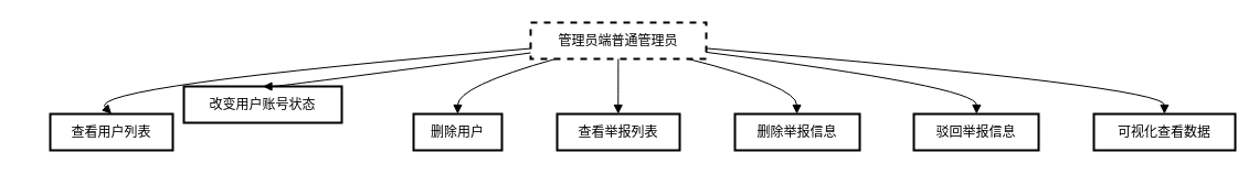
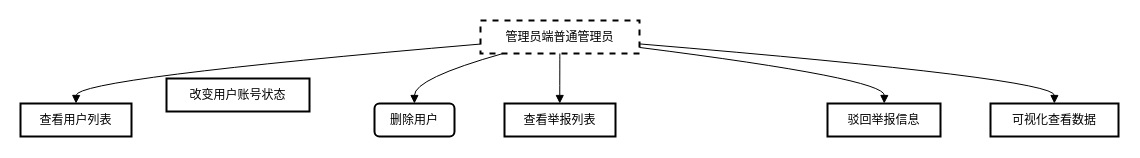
  <mxCell id="0" />
  <mxCell id="1" parent="0" />
  <mxCell id="2" value="管理员端普通管理员" style="whiteSpace=wrap;strokeWidth=2;dashed=1;" vertex="1" parent="1"><mxGeometry x="480" width="159" height="33" as="geometry" y="20" /></mxCell>
- <mxCell id="3" value="查看用户列表" style="whiteSpace=wrap;strokeWidth=2;" vertex="1" parent="1"><mxGeometry x="45" y="103" width="111" height="33" as="geometry" /></mxCell>
+ <mxCell id="3" value="查看用户列表" style="whiteSpace=wrap;strokeWidth=2;" vertex="1" parent="1"><mxGeometry y="103" width="111" height="33" as="geometry" x="20" /></mxCell>
  <mxCell id="4" value="改变用户账号状态" style="whiteSpace=wrap;strokeWidth=2;" vertex="1" parent="1"><mxGeometry x="166" y="78" width="143" height="33" as="geometry" /></mxCell>
- <mxCell id="5" value="删除用户" style="whiteSpace=wrap;strokeWidth=2;" vertex="1" parent="1"><mxGeometry x="374" y="103" width="80" height="33" as="geometry" /></mxCell>
+ <mxCell id="5" value="删除用户" style="whiteSpace=wrap;strokeWidth=2;rounded=1;" vertex="1" parent="1"><mxGeometry x="374" y="103" width="80" height="33" as="geometry" /></mxCell>
  <mxCell id="6" value="查看举报列表" style="whiteSpace=wrap;strokeWidth=2;" vertex="1" parent="1"><mxGeometry x="504" y="103" width="111" height="33" as="geometry" /></mxCell>
- <mxCell id="7" value="删除举报信息" style="whiteSpace=wrap;strokeWidth=2;" vertex="1" parent="1"><mxGeometry x="665" y="103" width="113" height="33" as="geometry" /></mxCell>
  <mxCell id="8" value="驳回举报信息" style="whiteSpace=wrap;strokeWidth=2;" vertex="1" parent="1"><mxGeometry x="827" y="103" width="113" height="33" as="geometry" /></mxCell>
  <mxCell id="9" value="可视化查看数据" style="whiteSpace=wrap;strokeWidth=2;" vertex="1" parent="1"><mxGeometry x="990" y="103" width="128" height="33" as="geometry" /></mxCell>
  <mxCell id="10" value="" style="curved=1;startArrow=none;endArrow=block;exitX=-0.001;exitY=0.714;entryX=0.5;entryY=0.012;" edge="1" parent="1" source="2" target="3"><mxGeometry relative="1" as="geometry"><Array as="points"><mxPoint x="76" y="78" /></Array></mxGeometry></mxCell>
- <mxCell id="11" value="" style="curved=1;startArrow=none;endArrow=block;exitX=-0.001;exitY=0.834;entryX=0.5;entryY=0.012;" edge="1" parent="1" source="2" target="4"><mxGeometry relative="1" as="geometry"><Array as="points"><mxPoint x="253" y="78" /></Array></mxGeometry></mxCell>
  <mxCell id="12" value="" style="curved=1;startArrow=none;endArrow=block;exitX=0.133;exitY=1.012;entryX=0.499;entryY=0.012;" edge="1" parent="1" source="2" target="5"><mxGeometry relative="1" as="geometry"><Array as="points"><mxPoint x="414" y="78" /></Array></mxGeometry></mxCell>
  <mxCell id="13" value="" style="curved=1;startArrow=none;endArrow=block;exitX=0.499;exitY=1.012;entryX=0.498;entryY=0.012;" edge="1" parent="1" source="2" target="6"><mxGeometry relative="1" as="geometry"><Array as="points" /></mxGeometry></mxCell>
- <mxCell id="14" value="" style="curved=1;startArrow=none;endArrow=block;exitX=0.906;exitY=1.012;entryX=0.496;entryY=0.012;" edge="1" parent="1" source="2" target="7"><mxGeometry relative="1" as="geometry"><Array as="points"><mxPoint x="721" y="78" /></Array></mxGeometry></mxCell>
  <mxCell id="15" value="" style="curved=1;startArrow=none;endArrow=block;exitX=0.999;exitY=0.816;entryX=0.502;entryY=0.012;" edge="1" parent="1" source="2" target="8"><mxGeometry relative="1" as="geometry"><Array as="points"><mxPoint x="884" y="78" /></Array></mxGeometry></mxCell>
  <mxCell id="16" value="" style="curved=1;startArrow=none;endArrow=block;exitX=0.999;exitY=0.709;entryX=0.499;entryY=0.012;" edge="1" parent="1" source="2" target="9"><mxGeometry relative="1" as="geometry"><Array as="points"><mxPoint x="1054" y="78" /></Array></mxGeometry></mxCell>
